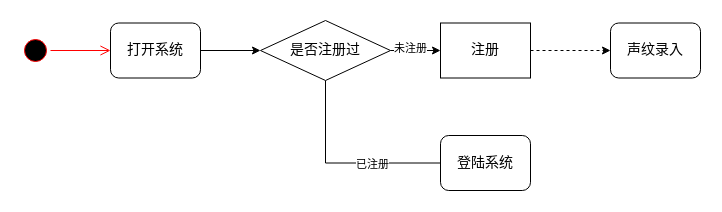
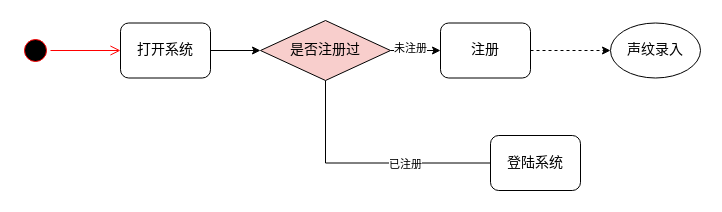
  <mxCell id="0" />
  <mxCell id="1" parent="0" />
  <mxCell id="2" value="" style="ellipse;html=1;shape=startState;fillColor=#000000;strokeColor=#ff0000;" vertex="1" parent="1"><mxGeometry x="20" y="35" width="30" height="30" as="geometry" /></mxCell>
  <mxCell id="3" value="" style="edgeStyle=orthogonalEdgeStyle;html=1;verticalAlign=bottom;endArrow=open;endSize=8;strokeColor=#ff0000;rounded=0;entryX=0;entryY=0.5;entryDx=0;entryDy=0;" edge="1" source="2" parent="1" target="5"><mxGeometry relative="1" as="geometry"><mxPoint x="365" y="165" as="targetPoint" /></mxGeometry></mxCell>
  <mxCell id="4" style="edgeStyle=orthogonalEdgeStyle;rounded=0;orthogonalLoop=1;jettySize=auto;html=1;exitX=1;exitY=0.5;exitDx=0;exitDy=0;entryX=0;entryY=0.5;entryDx=0;entryDy=0;" edge="1" parent="1" source="5" target="10"><mxGeometry relative="1" as="geometry" /></mxCell>
- <mxCell id="5" value="&lt;font style=&quot;font-size: 14px;&quot; face=&quot;Lucida Console&quot;&gt;打开系统&lt;/font&gt;" style="rounded=1;whiteSpace=wrap;html=1;" vertex="1" parent="1"><mxGeometry x="110" y="22.5" width="90" height="55" as="geometry" /></mxCell>
+ <mxCell id="5" value="&lt;font style=&quot;font-size: 14px;&quot; face=&quot;Lucida Console&quot;&gt;打开系统&lt;/font&gt;" style="rounded=1;whiteSpace=wrap;html=1;" vertex="1" parent="1"><mxGeometry x="120" y="22.5" width="90" height="55" as="geometry" /></mxCell>
  <mxCell id="6" style="edgeStyle=orthogonalEdgeStyle;rounded=0;orthogonalLoop=1;jettySize=auto;html=1;exitX=1;exitY=0.5;exitDx=0;exitDy=0;entryX=0;entryY=0.5;entryDx=0;entryDy=0;" edge="1" parent="1" source="10" target="12"><mxGeometry relative="1" as="geometry" /></mxCell>
  <mxCell id="7" value="未注册" style="edgeLabel;html=1;align=center;verticalAlign=middle;resizable=0;points=[];" vertex="1" connectable="0" parent="6"><mxGeometry x="-0.24" y="3" relative="1" as="geometry"><mxPoint as="offset" /></mxGeometry></mxCell>
  <mxCell id="8" style="edgeStyle=orthogonalEdgeStyle;rounded=0;orthogonalLoop=1;jettySize=auto;html=1;exitX=0.5;exitY=1;exitDx=0;exitDy=0;entryX=0;entryY=0.5;entryDx=0;entryDy=0;endArrow=none;" edge="1" parent="1" source="10" target="14"><mxGeometry relative="1" as="geometry" /></mxCell>
  <mxCell id="9" value="已注册" style="edgeLabel;html=1;align=center;verticalAlign=middle;resizable=0;points=[];" vertex="1" connectable="0" parent="8"><mxGeometry x="0.311" relative="1" as="geometry"><mxPoint y="1" as="offset" /></mxGeometry></mxCell>
- <mxCell id="10" value="&lt;font style=&quot;font-size: 14px;&quot; face=&quot;Lucida Console&quot;&gt;是否注册过&lt;/font&gt;" style="rhombus;whiteSpace=wrap;html=1;" vertex="1" parent="1"><mxGeometry x="260" y="20" width="130" height="60" as="geometry" /></mxCell>
+ <mxCell id="10" value="&lt;font style=&quot;font-size: 14px;&quot; face=&quot;Lucida Console&quot;&gt;是否注册过&lt;/font&gt;" style="rhombus;whiteSpace=wrap;html=1;fillColor=#f8cecc;" vertex="1" parent="1"><mxGeometry x="260" y="20" width="130" height="60" as="geometry" /></mxCell>
  <mxCell id="11" style="edgeStyle=orthogonalEdgeStyle;rounded=0;orthogonalLoop=1;jettySize=auto;html=1;exitX=1;exitY=0.5;exitDx=0;exitDy=0;entryX=0;entryY=0.5;entryDx=0;entryDy=0;dashed=1;" edge="1" parent="1" source="12" target="13"><mxGeometry relative="1" as="geometry" /></mxCell>
- <mxCell id="12" value="&lt;font face=&quot;Lucida Console&quot;&gt;&lt;span style=&quot;font-size: 14px;&quot;&gt;注册&lt;/span&gt;&lt;/font&gt;" style="whiteSpace=wrap;html=1;rounded=0;" vertex="1" parent="1"><mxGeometry x="440" y="22.5" width="90" height="55" as="geometry" /></mxCell>
- <mxCell id="13" value="&lt;font face=&quot;Lucida Console&quot;&gt;&lt;span style=&quot;font-size: 14px;&quot;&gt;声纹录入&lt;/span&gt;&lt;/font&gt;" style="rounded=1;whiteSpace=wrap;html=1;" vertex="1" parent="1"><mxGeometry x="610" y="22.5" width="90" height="55" as="geometry" /></mxCell>
- <mxCell id="14" value="&lt;font face=&quot;Lucida Console&quot;&gt;&lt;span style=&quot;font-size: 14px;&quot;&gt;登陆系统&lt;/span&gt;&lt;/font&gt;" style="rounded=1;whiteSpace=wrap;html=1;" vertex="1" parent="1"><mxGeometry x="440" y="135" width="90" height="55" as="geometry" /></mxCell>
+ <mxCell id="12" value="&lt;font face=&quot;Lucida Console&quot;&gt;&lt;span style=&quot;font-size: 14px;&quot;&gt;注册&lt;/span&gt;&lt;/font&gt;" style="rounded=1;whiteSpace=wrap;html=1;" vertex="1" parent="1"><mxGeometry x="440" y="22.5" width="90" height="55" as="geometry" /></mxCell>
+ <mxCell id="13" value="&lt;font face=&quot;Lucida Console&quot;&gt;&lt;span style=&quot;font-size: 14px;&quot;&gt;声纹录入&lt;/span&gt;&lt;/font&gt;" style="ellipse;whiteSpace=wrap;html=1;" vertex="1" parent="1"><mxGeometry x="610" y="22.5" width="90" height="55" as="geometry" /></mxCell>
+ <mxCell id="14" value="&lt;font face=&quot;Lucida Console&quot;&gt;&lt;span style=&quot;font-size: 14px;&quot;&gt;登陆系统&lt;/span&gt;&lt;/font&gt;" style="rounded=1;whiteSpace=wrap;html=1;" vertex="1" parent="1"><mxGeometry x="490" y="135" width="90" height="55" as="geometry" /></mxCell>
